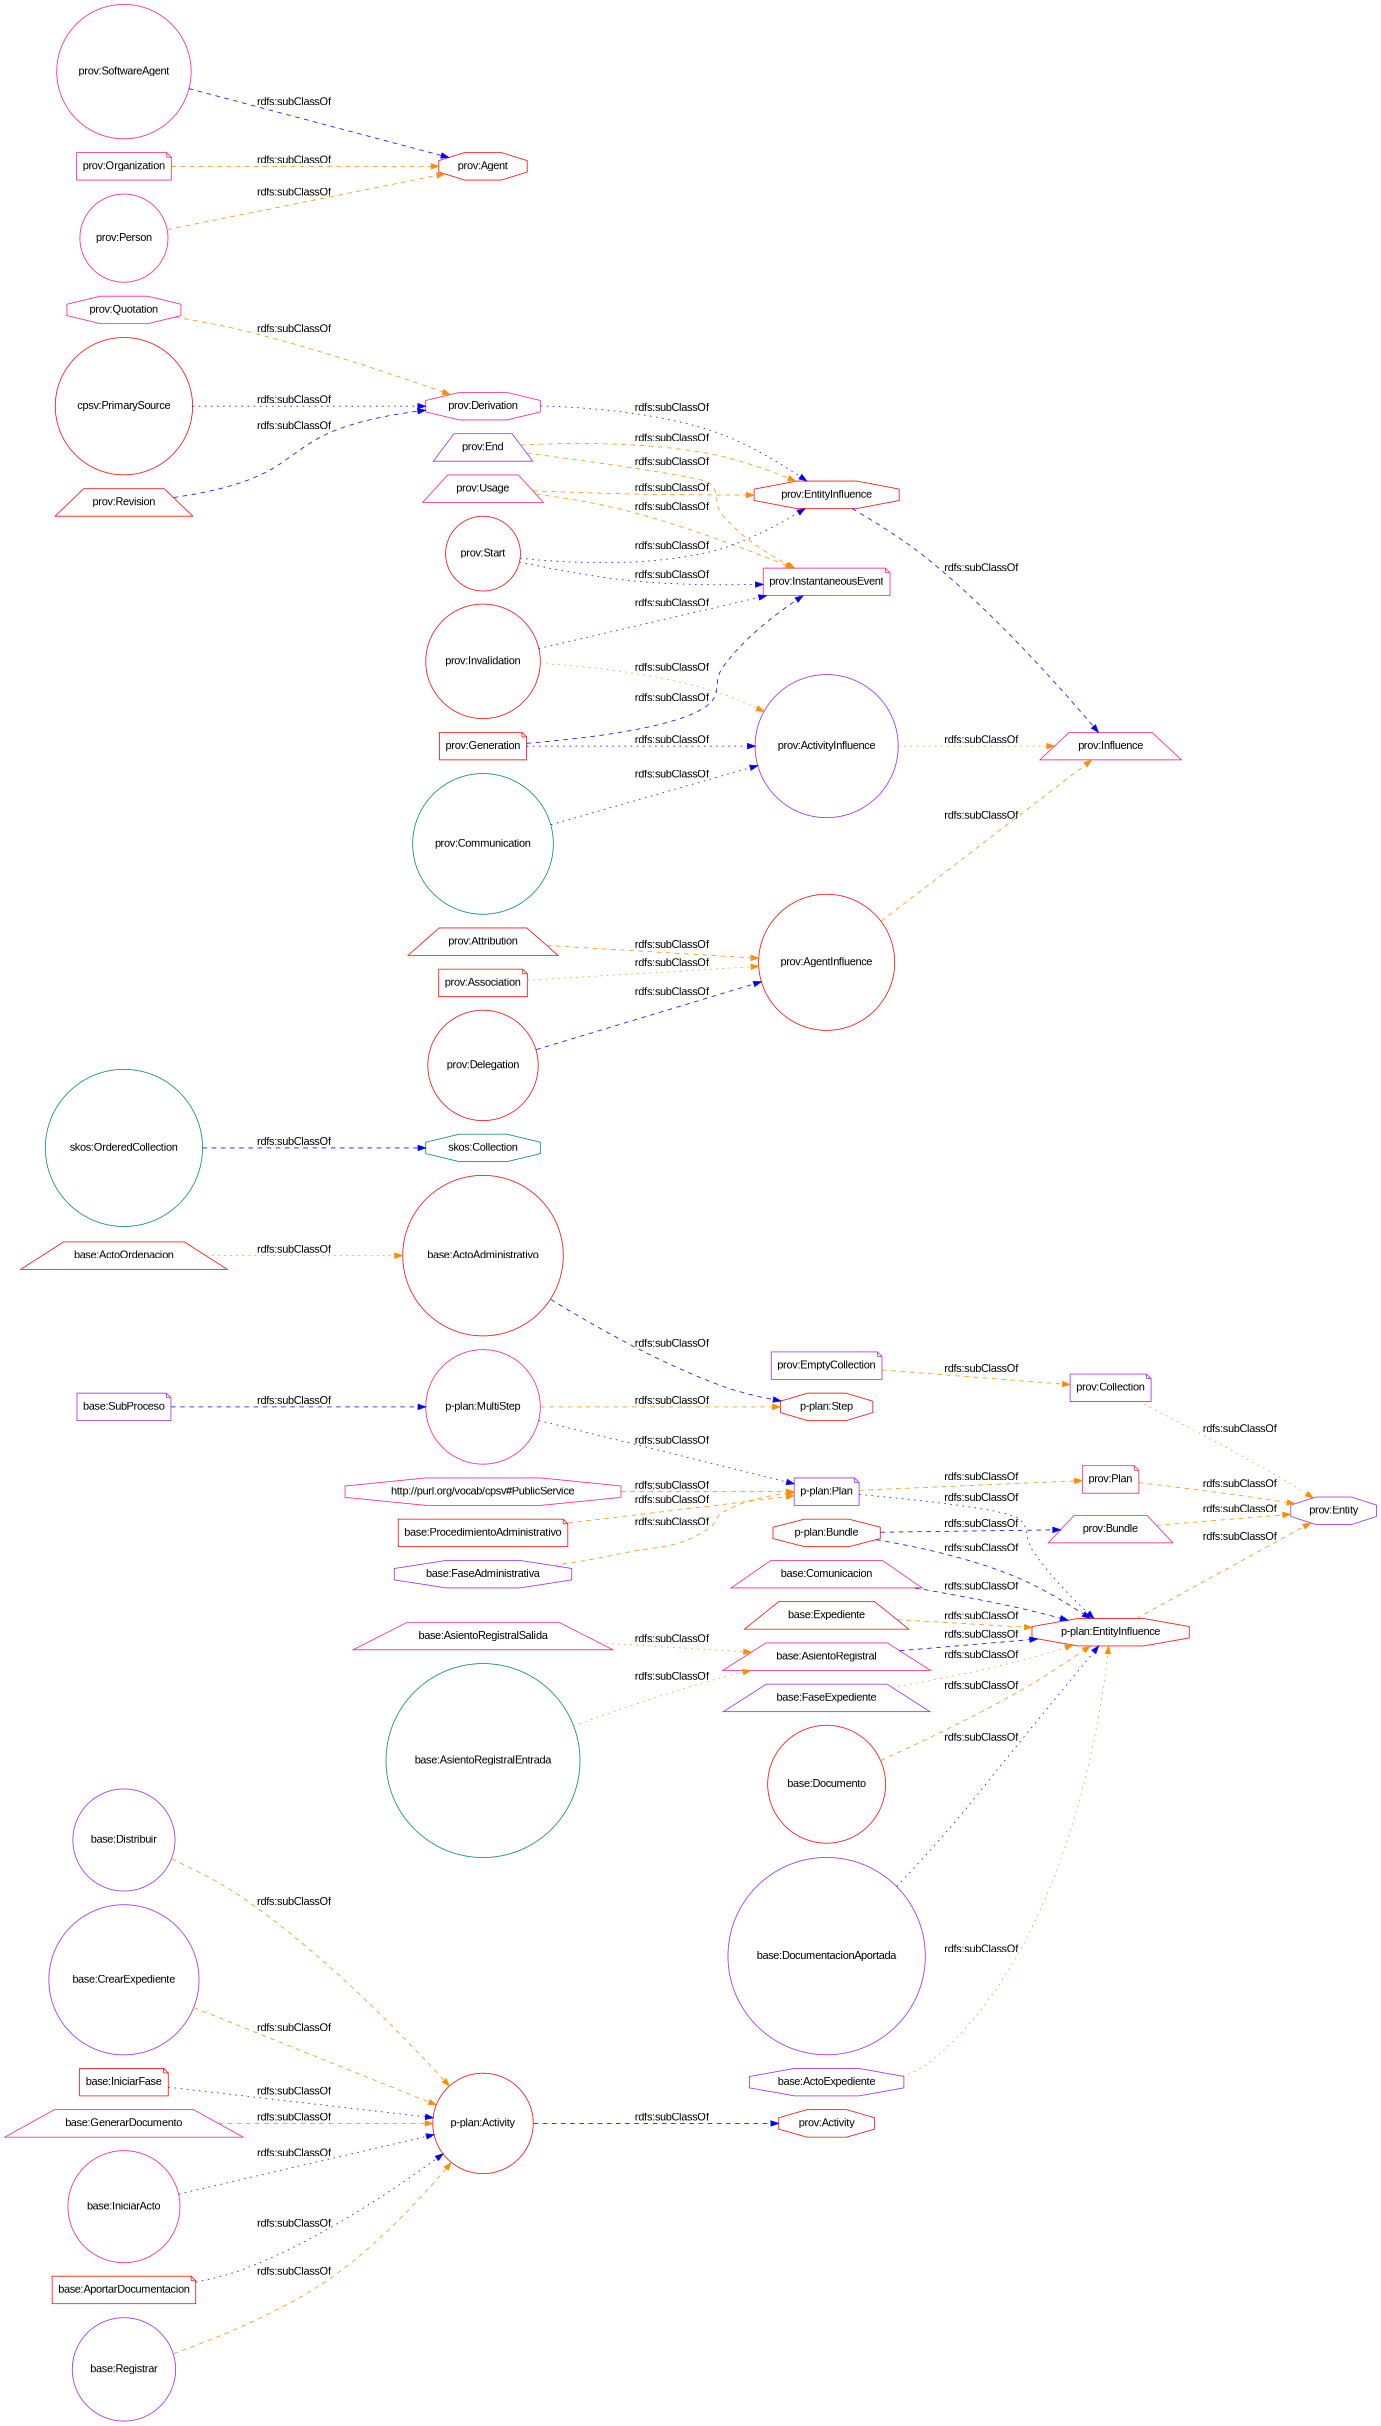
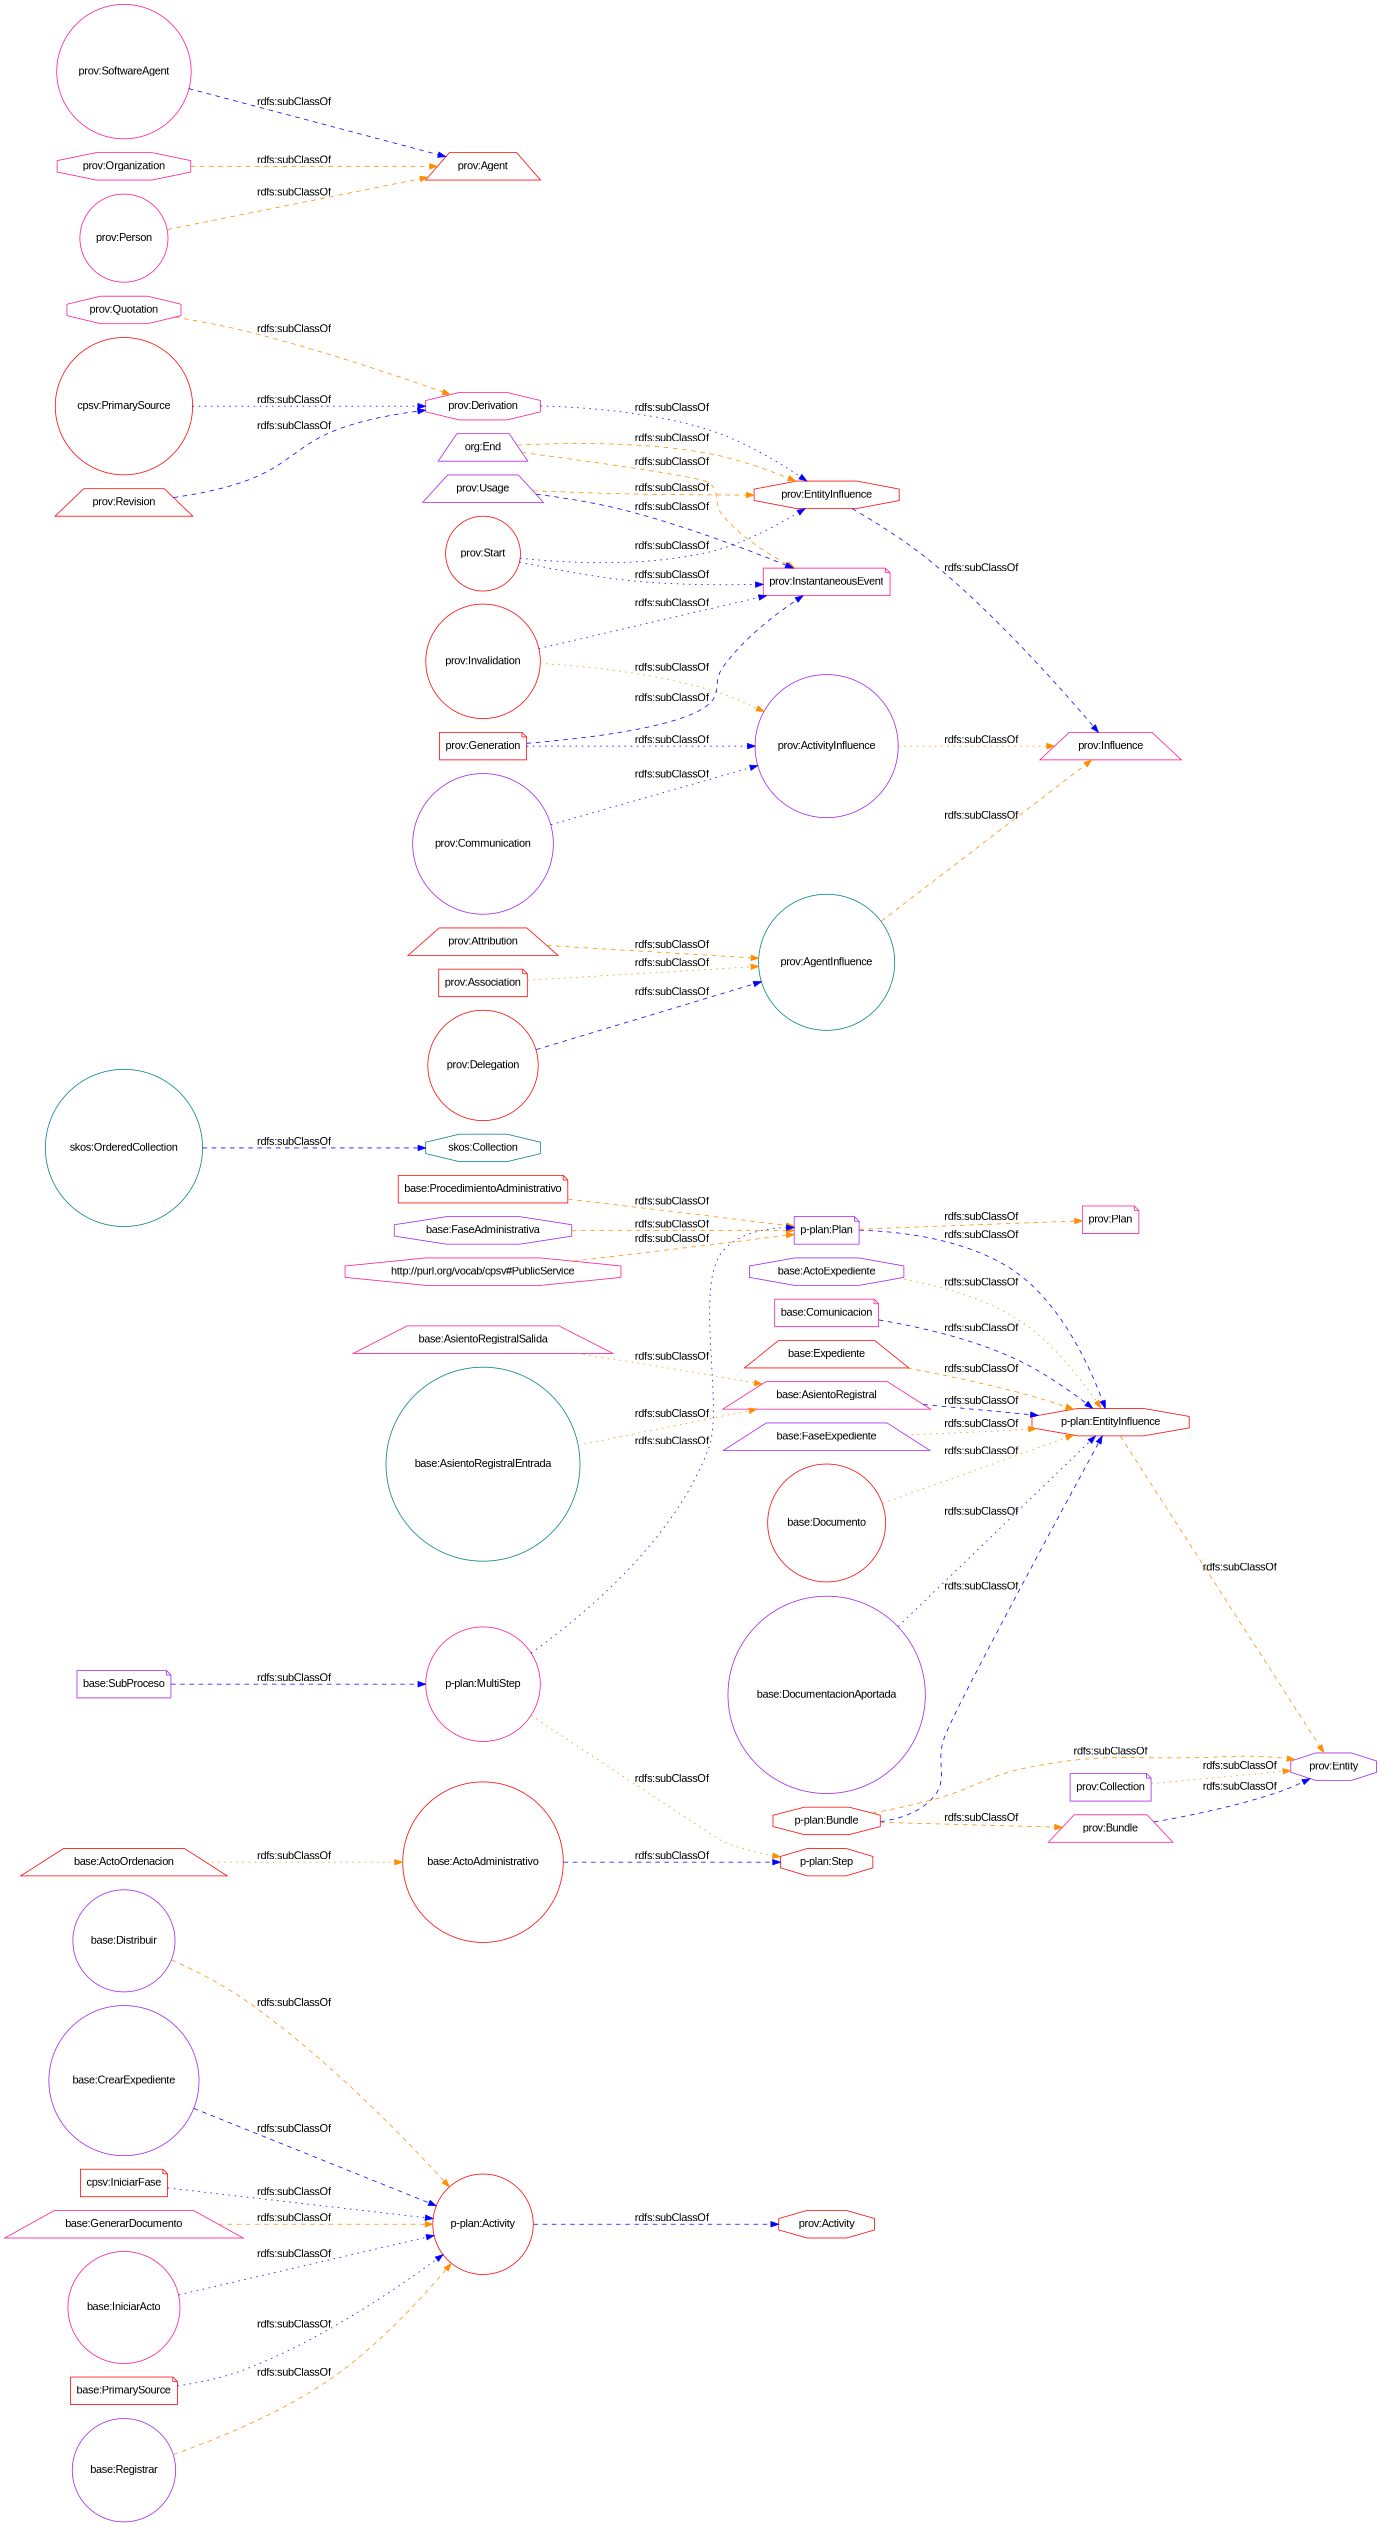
  digraph {
    fontname="Liberation Sans"
    rankdir=LR
    node [color=red fontname="Liberation Sans" shape=circle]
    edge [color=darkorange fontname="Liberation Sans" style=dashed]
    "base:Distribuir" [color=purple]
    "p-plan:Activity"
    "prov:Activity" [shape=octagon]
    "base:AsientoRegistral" [color=deeppink shape=trapezium]
    n5 [label="p-plan:EntityInfluence" shape=octagon]
    "prov:Entity" [color=purple shape=octagon]
    "base:FaseExpediente" [color=purple shape=trapezium]
    "base:CrearExpediente" [color=purple]
    "base:Documento"
    "base:AsientoRegistralSalida" [color=deeppink shape=trapezium]
-   "base:IniciarFase" [shape=note]
+   "base:IniciarFase" [shape=note label="cpsv:IniciarFase"]
    "base:DocumentacionAportada" [color=purple]
    "base:ProcedimientoAdministrativo" [shape=note]
    "p-plan:Plan" [color=purple shape=note]
    "prov:Plan" [color=deeppink shape=note]
    "base:FaseAdministrativa" [color=purple shape=octagon]
    "base:ActoExpediente" [color=purple shape=octagon]
    "base:SubProceso" [color=purple shape=note]
    "p-plan:MultiStep" [color=deeppink]
    "p-plan:Step" [shape=octagon]
    "base:GenerarDocumento" [color=deeppink shape=trapezium]
    "base:AsientoRegistralEntrada" [color=teal]
-   "base:Comunicacion" [color=deeppink shape=trapezium]
+   "base:Comunicacion" [color=deeppink shape=note]
    "base:IniciarActo" [color=deeppink]
-   "base:AportarDocumentacion" [shape=note]
+   "base:AportarDocumentacion" [shape=note label="base:PrimarySource"]
    "base:Expediente" [shape=trapezium]
    "base:ActoOrdenacion" [shape=trapezium]
    "base:ActoAdministrativo"
    "base:Registrar" [color=purple]
    "skos:OrderedCollection" [color=teal]
    "skos:Collection" [color=teal shape=octagon]
    "p-plan:Bundle" [shape=octagon]
    "prov:Bundle" [color=deeppink shape=trapezium]
-   "prov:End" [color=purple shape=trapezium]
+   "prov:End" [color=purple shape=trapezium label="org:End"]
    "prov:InstantaneousEvent" [color=deeppink shape=note]
    "prov:EntityInfluence" [shape=octagon]
    "prov:Influence" [color=deeppink shape=trapezium]
    "prov:Derivation" [color=deeppink shape=octagon]
    "prov:Quotation" [color=deeppink shape=octagon]
    "prov:Collection" [color=purple shape=note]
-   "prov:AgentInfluence"
+   "prov:AgentInfluence" [color=teal]
    "prov:Delegation"
    "prov:Invalidation"
    "prov:ActivityInfluence" [color=purple]
-   "prov:Usage" [color=deeppink shape=trapezium]
+   "prov:Usage" [color=purple shape=trapezium]
    "prov:SoftwareAgent" [color=deeppink]
-   "prov:Agent" [shape=octagon]
+   "prov:Agent" [shape=trapezium]
    "prov:Attribution" [shape=trapezium]
    n49 [label="cpsv:PrimarySource"]
-   "prov:Organization" [color=deeppink shape=note]
-   "prov:EmptyCollection" [color=purple shape=note]
+   "prov:Organization" [color=deeppink shape=octagon]
    "prov:Revision" [shape=trapezium]
-   "prov:Communication" [color=teal]
+   "prov:Communication" [color=purple]
    "prov:Association" [shape=note]
    "prov:Start"
    "prov:Generation" [shape=note]
    "prov:Person" [color=deeppink]
    "http://purl.org/vocab/cpsv#PublicService" [color=deeppink shape=octagon]
    "base:Distribuir" -> "p-plan:Activity" [label="rdfs:subClassOf"]
    "p-plan:Activity" -> "prov:Activity" [color=blue label="rdfs:subClassOf"]
    "base:AsientoRegistral" -> n5 [color=blue label="rdfs:subClassOf"]
    n5 -> "prov:Entity" [label="rdfs:subClassOf"]
    "base:FaseExpediente" -> n5 [label="rdfs:subClassOf" style=dotted]
-   "base:CrearExpediente" -> "p-plan:Activity" [label="rdfs:subClassOf"]
-   "base:Documento" -> n5 [label="rdfs:subClassOf"]
+   "base:CrearExpediente" -> "p-plan:Activity" [color=blue label="rdfs:subClassOf"]
+   "base:Documento" -> n5 [label="rdfs:subClassOf" style=dotted]
    "base:AsientoRegistralSalida" -> "base:AsientoRegistral" [label="rdfs:subClassOf" style=dotted]
    "base:IniciarFase" -> "p-plan:Activity" [color=blue label="rdfs:subClassOf" style=dotted]
    "base:DocumentacionAportada" -> n5 [color=blue label="rdfs:subClassOf" style=dotted]
    "base:ProcedimientoAdministrativo" -> "p-plan:Plan" [label="rdfs:subClassOf"]
-   "p-plan:Plan" -> n5 [color=blue label="rdfs:subClassOf" style=dotted]
+   "p-plan:Plan" -> n5 [color=blue label="rdfs:subClassOf"]
    "p-plan:Plan" -> "prov:Plan" [label="rdfs:subClassOf"]
-   "prov:Plan" -> "prov:Entity" [label="rdfs:subClassOf"]
+   "p-plan:Bundle" -> "prov:Entity" [label="rdfs:subClassOf"]
    "base:FaseAdministrativa" -> "p-plan:Plan" [label="rdfs:subClassOf"]
    "base:ActoExpediente" -> n5 [label="rdfs:subClassOf" style=dotted]
    "base:SubProceso" -> "p-plan:MultiStep" [color=blue label="rdfs:subClassOf"]
    "p-plan:MultiStep" -> "p-plan:Plan" [color=blue label="rdfs:subClassOf" style=dotted]
-   "p-plan:MultiStep" -> "p-plan:Step" [label="rdfs:subClassOf"]
+   "p-plan:MultiStep" -> "p-plan:Step" [label="rdfs:subClassOf" style=dotted]
    "base:GenerarDocumento" -> "p-plan:Activity" [label="rdfs:subClassOf"]
    "base:AsientoRegistralEntrada" -> "base:AsientoRegistral" [label="rdfs:subClassOf" style=dotted]
    "base:Comunicacion" -> n5 [color=blue label="rdfs:subClassOf"]
    "base:IniciarActo" -> "p-plan:Activity" [color=blue label="rdfs:subClassOf" style=dotted]
    "base:AportarDocumentacion" -> "p-plan:Activity" [color=blue label="rdfs:subClassOf" style=dotted]
    "base:Expediente" -> n5 [label="rdfs:subClassOf"]
    "base:ActoOrdenacion" -> "base:ActoAdministrativo" [label="rdfs:subClassOf" style=dotted]
    "base:ActoAdministrativo" -> "p-plan:Step" [color=blue label="rdfs:subClassOf"]
    "base:Registrar" -> "p-plan:Activity" [label="rdfs:subClassOf"]
    "skos:OrderedCollection" -> "skos:Collection" [color=blue label="rdfs:subClassOf"]
    "p-plan:Bundle" -> n5 [color=blue label="rdfs:subClassOf"]
-   "p-plan:Bundle" -> "prov:Bundle" [color=blue label="rdfs:subClassOf"]
-   "prov:Bundle" -> "prov:Entity" [label="rdfs:subClassOf"]
+   "p-plan:Bundle" -> "prov:Bundle" [label="rdfs:subClassOf"]
+   "prov:Bundle" -> "prov:Entity" [color=blue label="rdfs:subClassOf"]
    "prov:End" -> "prov:InstantaneousEvent" [label="rdfs:subClassOf"]
    "prov:End" -> "prov:EntityInfluence" [label="rdfs:subClassOf"]
    "prov:EntityInfluence" -> "prov:Influence" [color=blue label="rdfs:subClassOf"]
    "prov:Derivation" -> "prov:EntityInfluence" [color=blue label="rdfs:subClassOf" style=dotted]
    "prov:Quotation" -> "prov:Derivation" [label="rdfs:subClassOf"]
    "prov:Collection" -> "prov:Entity" [label="rdfs:subClassOf" style=dotted]
    "prov:AgentInfluence" -> "prov:Influence" [label="rdfs:subClassOf"]
    "prov:Delegation" -> "prov:AgentInfluence" [color=blue label="rdfs:subClassOf"]
    "prov:Invalidation" -> "prov:InstantaneousEvent" [color=blue label="rdfs:subClassOf" style=dotted]
    "prov:Invalidation" -> "prov:ActivityInfluence" [label="rdfs:subClassOf" style=dotted]
    "prov:ActivityInfluence" -> "prov:Influence" [label="rdfs:subClassOf" style=dotted]
-   "prov:Usage" -> "prov:InstantaneousEvent" [label="rdfs:subClassOf"]
+   "prov:Usage" -> "prov:InstantaneousEvent" [color=blue label="rdfs:subClassOf"]
    "prov:Usage" -> "prov:EntityInfluence" [label="rdfs:subClassOf"]
    "prov:SoftwareAgent" -> "prov:Agent" [color=blue label="rdfs:subClassOf"]
    "prov:Attribution" -> "prov:AgentInfluence" [label="rdfs:subClassOf"]
    n49 -> "prov:Derivation" [color=blue label="rdfs:subClassOf" style=dotted]
    "prov:Organization" -> "prov:Agent" [label="rdfs:subClassOf"]
-   "prov:EmptyCollection" -> "prov:Collection" [label="rdfs:subClassOf"]
    "prov:Revision" -> "prov:Derivation" [color=blue label="rdfs:subClassOf"]
    "prov:Communication" -> "prov:ActivityInfluence" [color=blue label="rdfs:subClassOf" style=dotted]
    "prov:Association" -> "prov:AgentInfluence" [label="rdfs:subClassOf" style=dotted]
    "prov:Start" -> "prov:InstantaneousEvent" [color=blue label="rdfs:subClassOf" style=dotted]
    "prov:Start" -> "prov:EntityInfluence" [color=blue label="rdfs:subClassOf" style=dotted]
    "prov:Generation" -> "prov:InstantaneousEvent" [color=blue label="rdfs:subClassOf"]
    "prov:Generation" -> "prov:ActivityInfluence" [color=blue label="rdfs:subClassOf" style=dotted]
    "prov:Person" -> "prov:Agent" [label="rdfs:subClassOf"]
    "http://purl.org/vocab/cpsv#PublicService" -> "p-plan:Plan" [label="rdfs:subClassOf"]
  }
